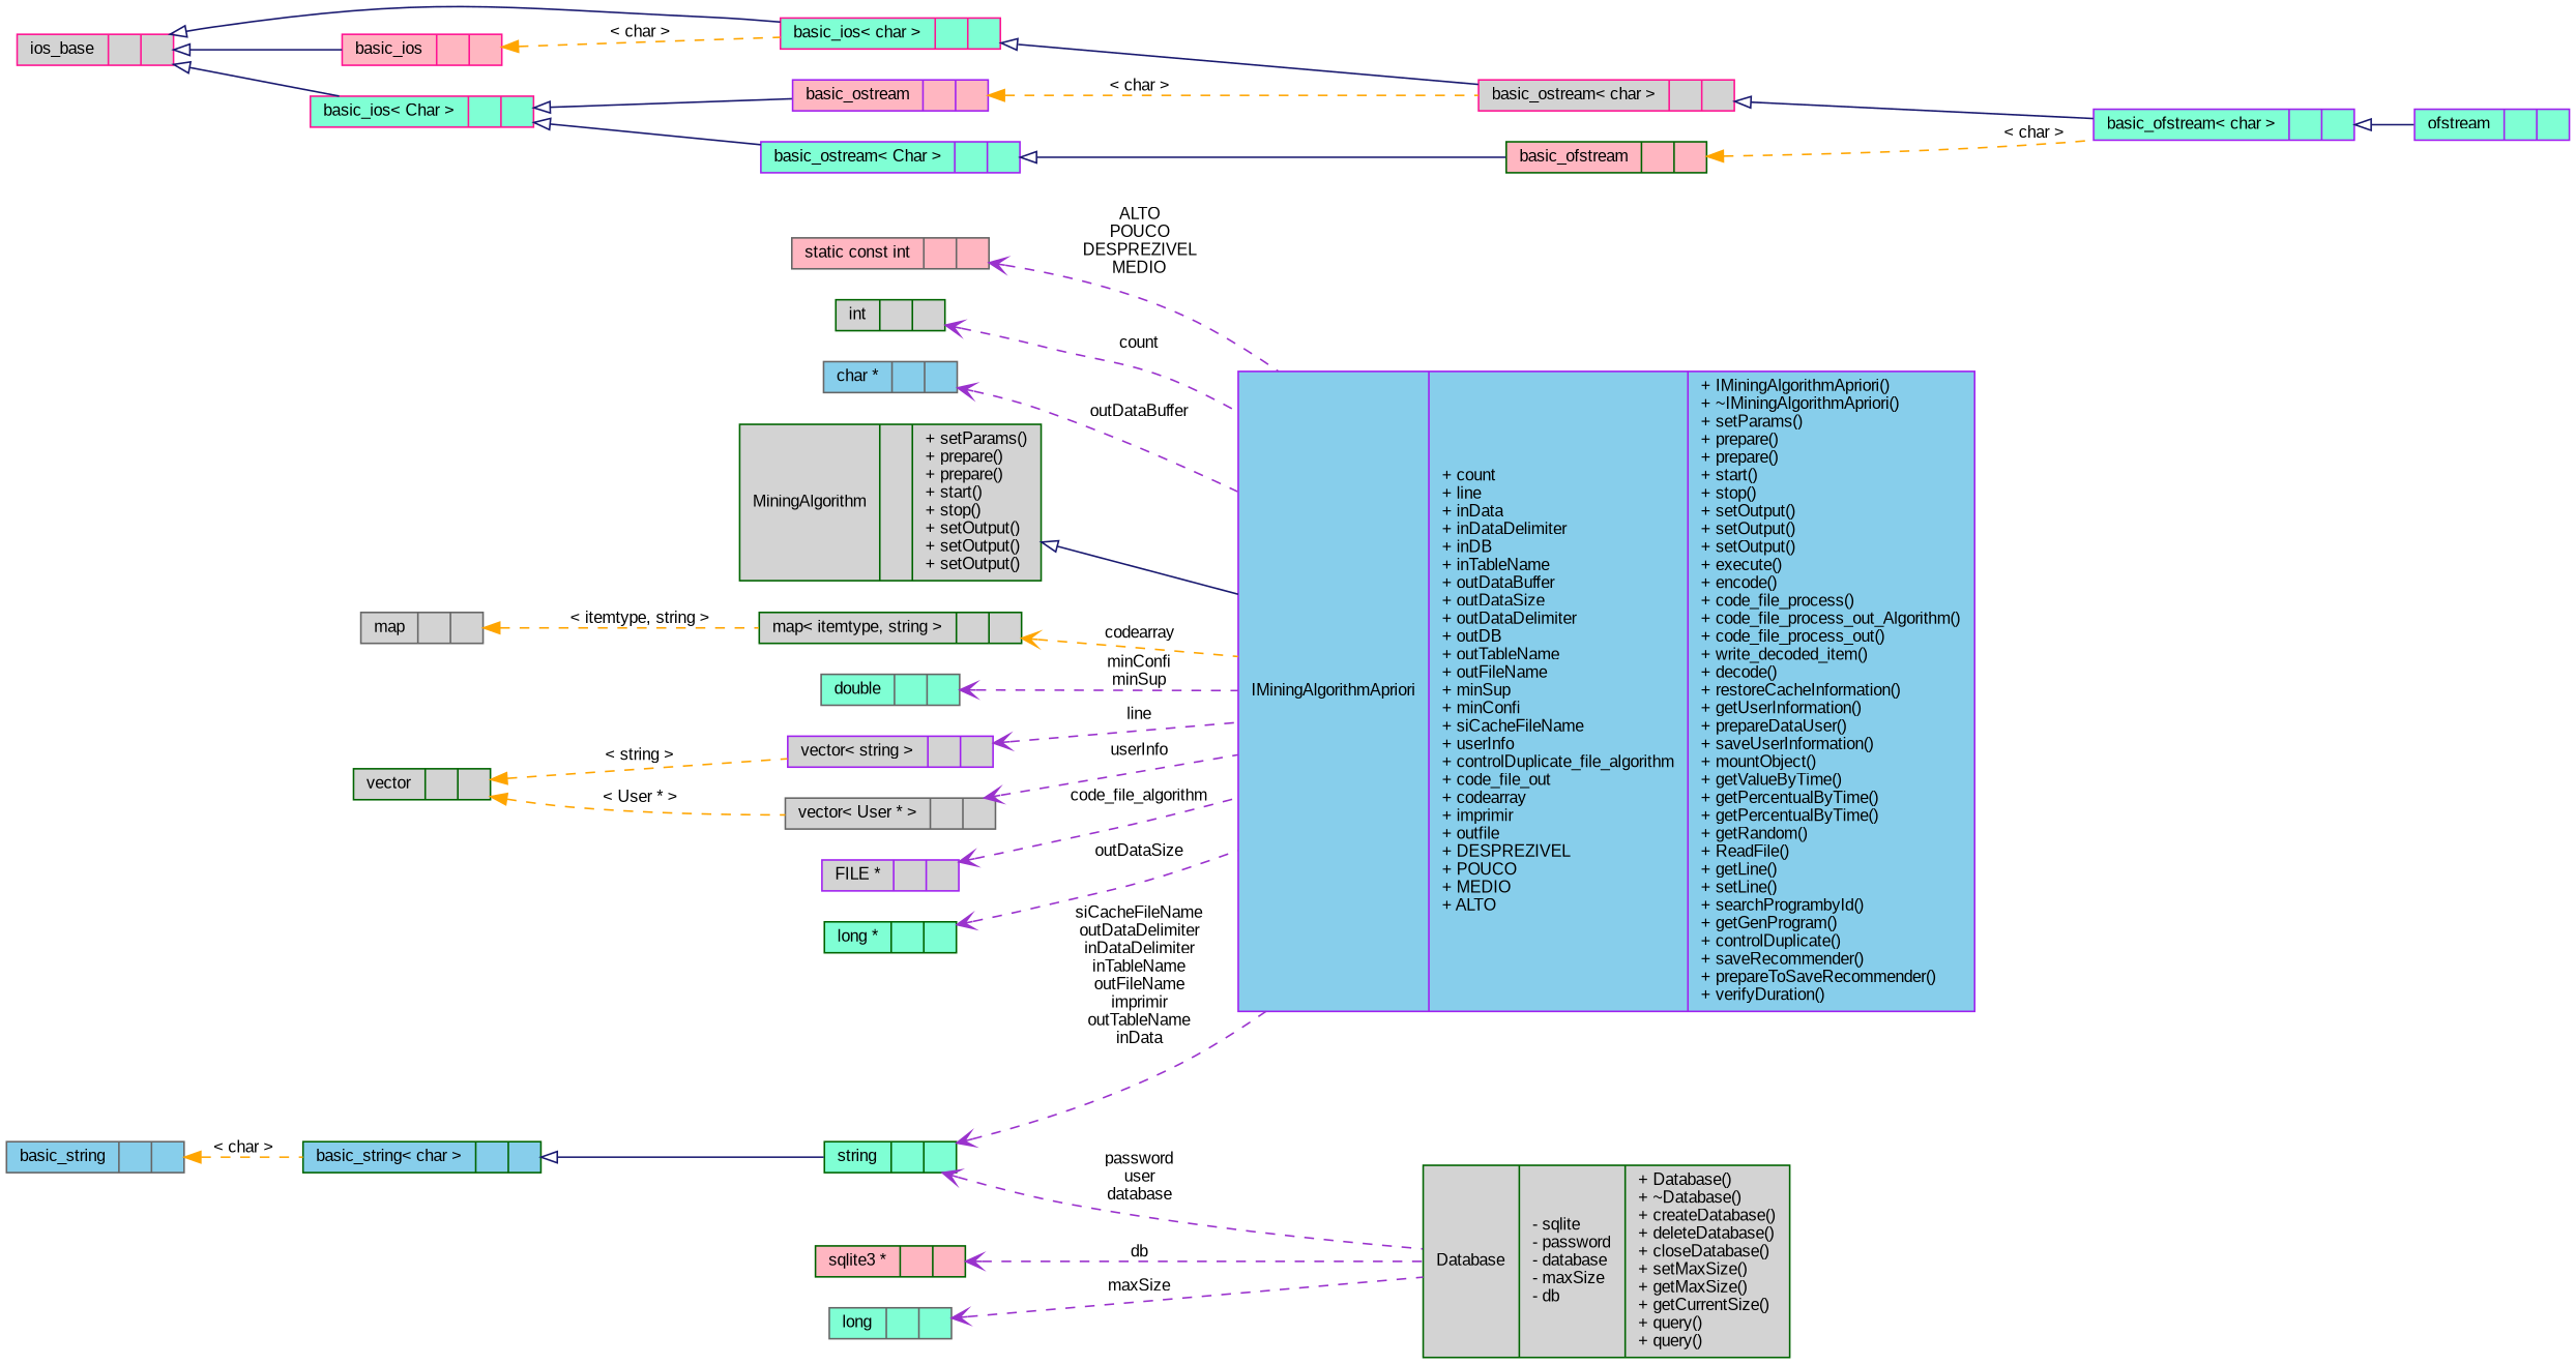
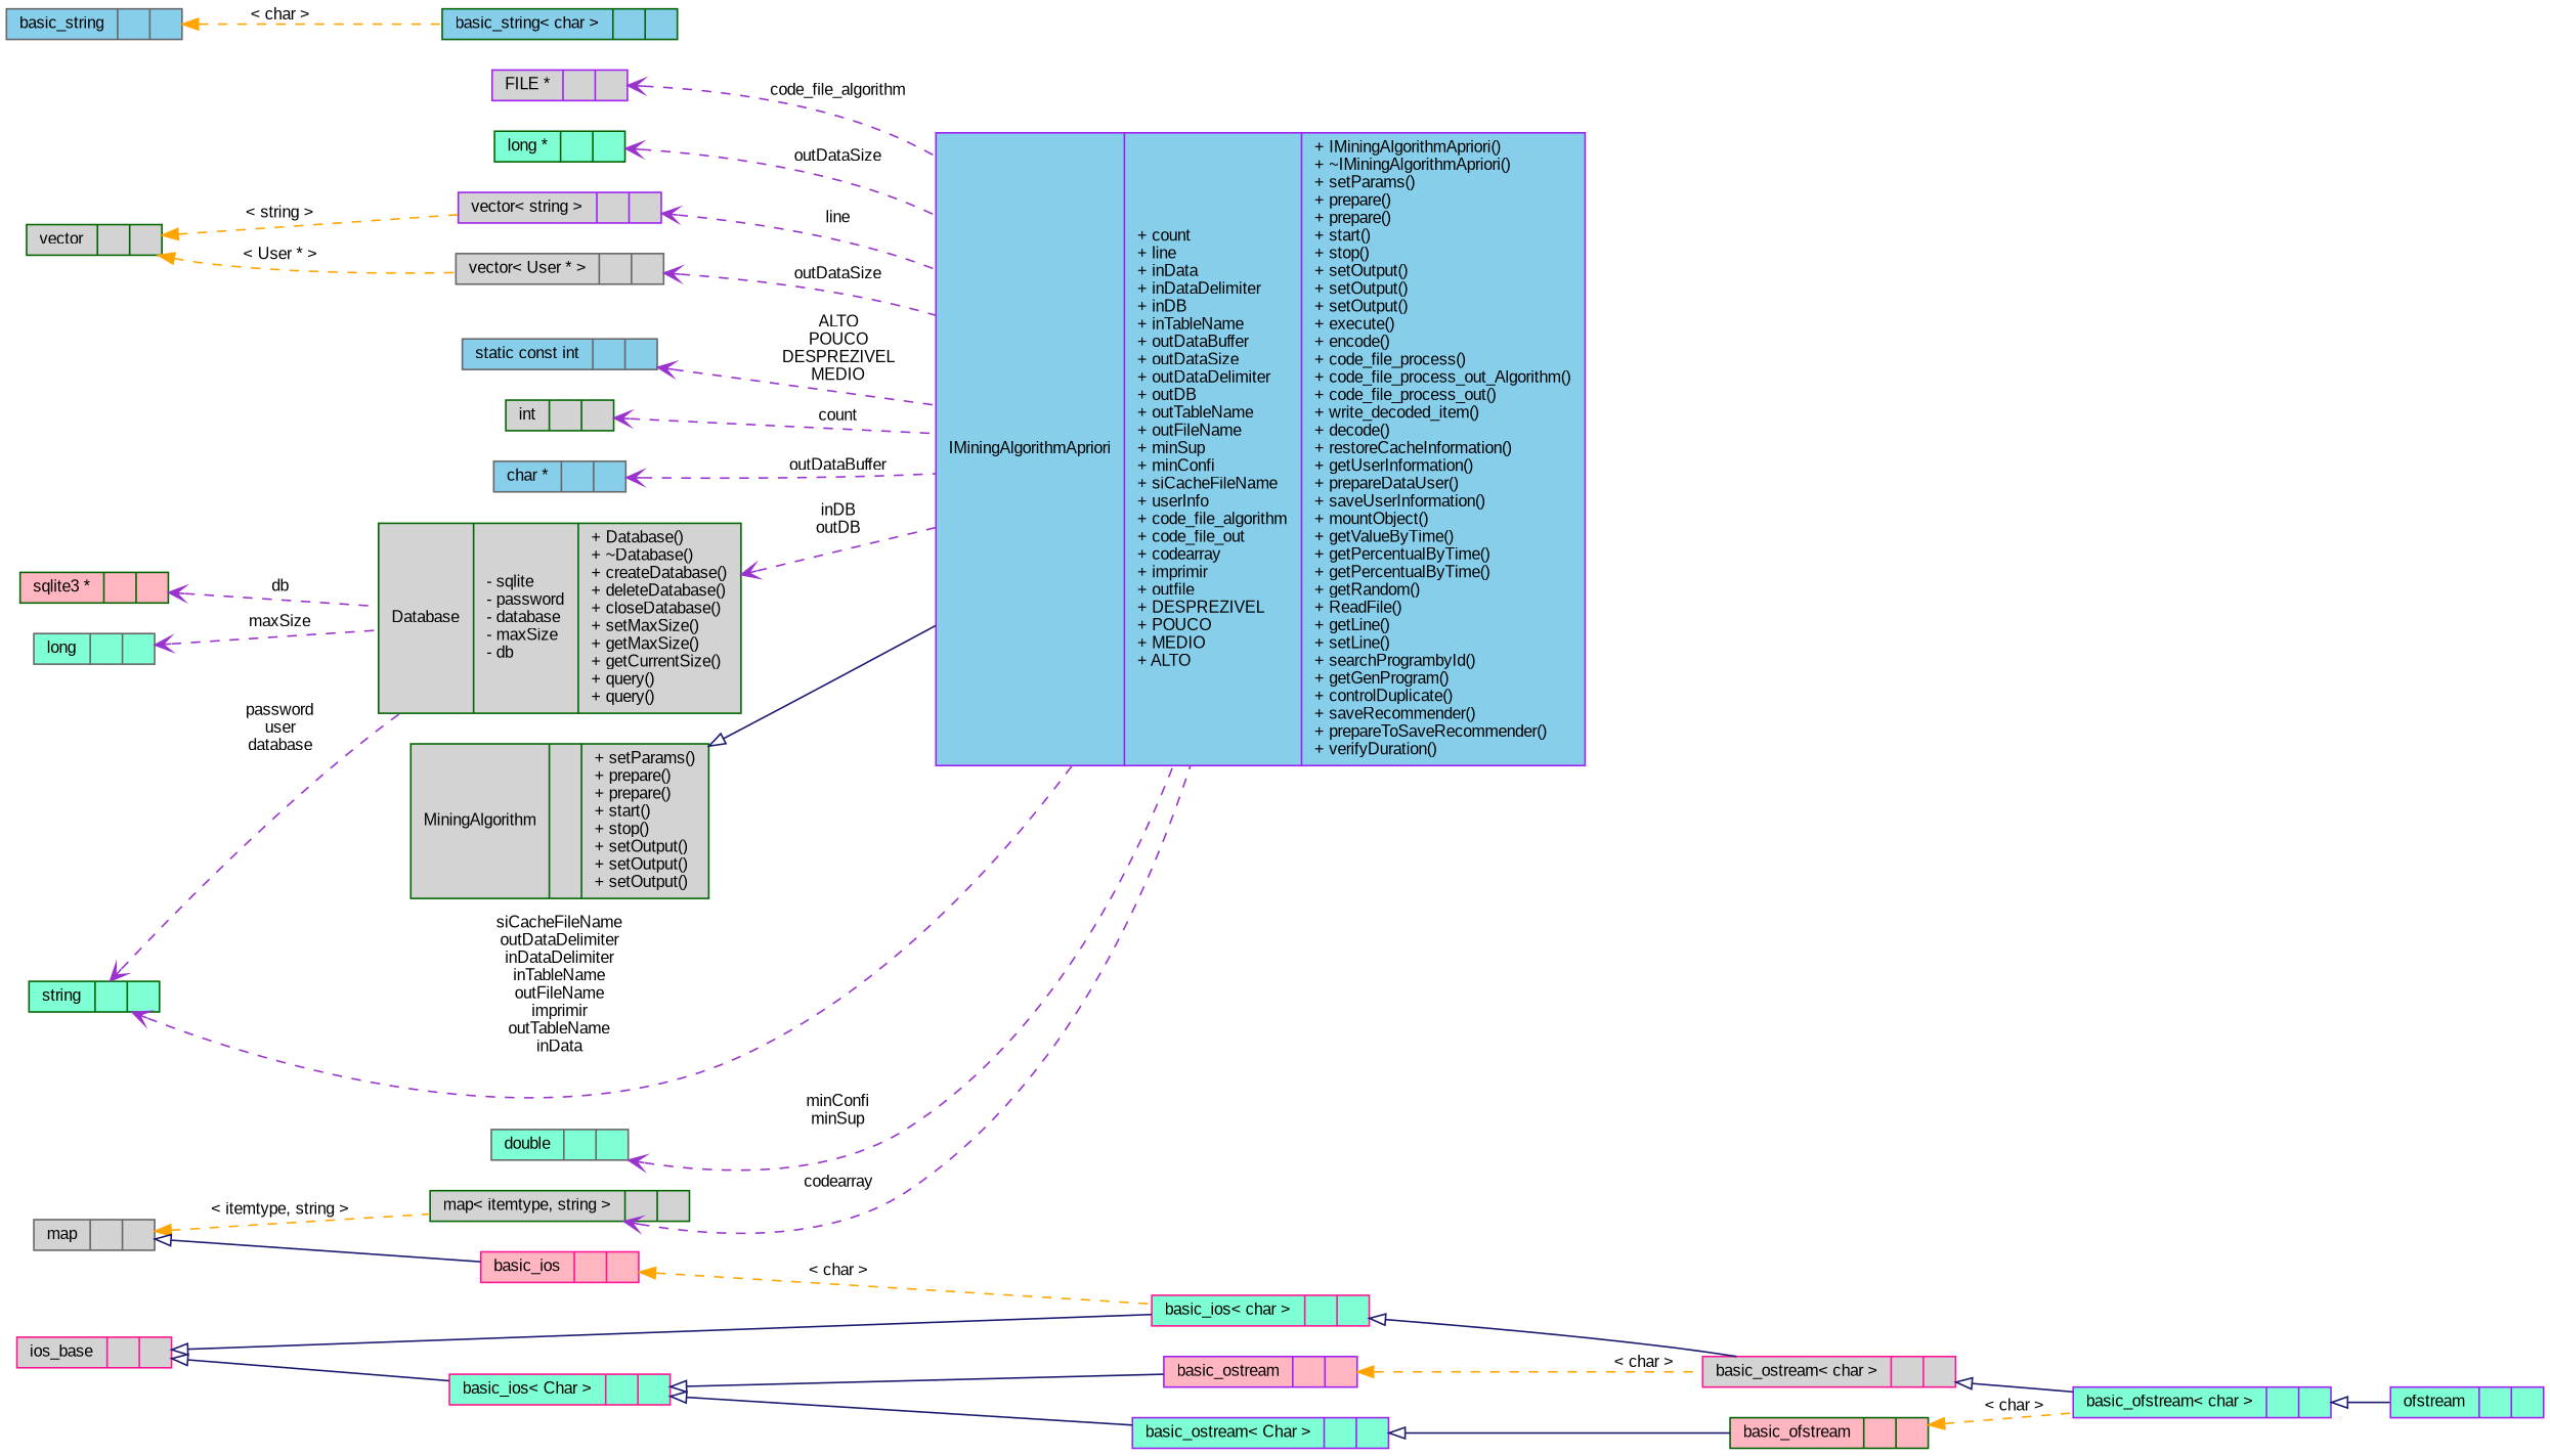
  digraph {
    fontname="Liberation Sans"
    rankdir=LR
    node [color=darkgreen fillcolor=lightgrey fontname="Liberation Sans" fontsize=10 shape=record style=filled]
    edge [arrowtail=open color=darkorchid3 dir=back fontname="Liberation Sans" fontsize=10 labelfontname="FreeSans.ttf" labelfontsize=10 style=dashed]
-   n1 [color=purple fillcolor=skyblue fontcolor=black height=0.2 label="{IMiningAlgorithmApriori\n|+ count\l+ line\l+ inData\l+ inDataDelimiter\l+ inDB\l+ inTableName\l+ outDataBuffer\l+ outDataSize\l+ outDataDelimiter\l+ outDB\l+ outTableName\l+ outFileName\l+ minSup\l+ minConfi\l+ siCacheFileName\l+ userInfo\l+ controlDuplicate_file_algorithm\l+ code_file_out\l+ codearray\l+ imprimir\l+ outfile\l+ DESPREZIVEL\l+ POUCO\l+ MEDIO\l+ ALTO\l|+ IMiningAlgorithmApriori()\l+ ~IMiningAlgorithmApriori()\l+ setParams()\l+ prepare()\l+ prepare()\l+ start()\l+ stop()\l+ setOutput()\l+ setOutput()\l+ setOutput()\l+ execute()\l+ encode()\l+ code_file_process()\l+ code_file_process_out_Algorithm()\l+ code_file_process_out()\l+ write_decoded_item()\l+ decode()\l+ restoreCacheInformation()\l+ getUserInformation()\l+ prepareDataUser()\l+ saveUserInformation()\l+ mountObject()\l+ getValueByTime()\l+ getPercentualByTime()\l+ getPercentualByTime()\l+ getRandom()\l+ ReadFile()\l+ getLine()\l+ setLine()\l+ searchProgrambyId()\l+ getGenProgram()\l+ controlDuplicate()\l+ saveRecommender()\l+ prepareToSaveRecommender()\l+ verifyDuration()\l}" width=0.4]
+   n1 [color=purple fillcolor=skyblue fontcolor=black height=0.2 label="{IMiningAlgorithmApriori\n|+ count\l+ line\l+ inData\l+ inDataDelimiter\l+ inDB\l+ inTableName\l+ outDataBuffer\l+ outDataSize\l+ outDataDelimiter\l+ outDB\l+ outTableName\l+ outFileName\l+ minSup\l+ minConfi\l+ siCacheFileName\l+ userInfo\l+ code_file_algorithm\l+ code_file_out\l+ codearray\l+ imprimir\l+ outfile\l+ DESPREZIVEL\l+ POUCO\l+ MEDIO\l+ ALTO\l|+ IMiningAlgorithmApriori()\l+ ~IMiningAlgorithmApriori()\l+ setParams()\l+ prepare()\l+ prepare()\l+ start()\l+ stop()\l+ setOutput()\l+ setOutput()\l+ setOutput()\l+ execute()\l+ encode()\l+ code_file_process()\l+ code_file_process_out_Algorithm()\l+ code_file_process_out()\l+ write_decoded_item()\l+ decode()\l+ restoreCacheInformation()\l+ getUserInformation()\l+ prepareDataUser()\l+ saveUserInformation()\l+ mountObject()\l+ getValueByTime()\l+ getPercentualByTime()\l+ getPercentualByTime()\l+ getRandom()\l+ ReadFile()\l+ getLine()\l+ setLine()\l+ searchProgrambyId()\l+ getGenProgram()\l+ controlDuplicate()\l+ saveRecommender()\l+ prepareToSaveRecommender()\l+ verifyDuration()\l}" width=0.4]
    n2 [height=0.2 label="{MiningAlgorithm\n||+ setParams()\l+ prepare()\l+ prepare()\l+ start()\l+ stop()\l+ setOutput()\l+ setOutput()\l+ setOutput()\l}" width=0.4]
    n3 [height=0.2 label="{map\< itemtype, string \>\n||}" width=0.4]
    n4 [color=gray40 height=0.2 label="{map\n||}" width=0.4]
    n5 [color=gray40 fillcolor=aquamarine height=0.2 label="{double\n||}" width=0.4]
    n6 [color=purple height=0.2 label="{vector\< string \>\n||}" width=0.4]
    n7 [height=0.2 label="{vector\n||}" width=0.4]
    n8 [color=gray40 height=0.2 label="{vector\< User * \>\n||}" width=0.4]
    n9 [color=purple height=0.2 label="{FILE *\n||}" width=0.4]
    n10 [fillcolor=aquamarine height=0.2 label="{long *\n||}" width=0.4]
    n11 [height=0.2 label="{Database\n|- sqlite\l- password\l- database\l- maxSize\l- db\l|+ Database()\l+ ~Database()\l+ createDatabase()\l+ deleteDatabase()\l+ closeDatabase()\l+ setMaxSize()\l+ getMaxSize()\l+ getCurrentSize()\l+ query()\l+ query()\l}" width=0.4]
    n12 [fillcolor=aquamarine height=0.2 label="{string\n||}" width=0.4]
    n13 [fillcolor=skyblue height=0.2 label="{basic_string\< char \>\n||}" width=0.4]
    n14 [color=gray40 fillcolor=skyblue height=0.2 label="{basic_string\n||}" width=0.4]
    n15 [fillcolor=lightpink height=0.2 label="{sqlite3 *\n||}" width=0.4]
    n16 [color=gray40 fillcolor=aquamarine height=0.2 label="{long\n||}" width=0.4]
-   n17 [color=gray40 fillcolor=lightpink height=0.2 label="{static const int\n||}" width=0.4]
+   n17 [color=gray40 fillcolor=skyblue height=0.2 label="{static const int\n||}" width=0.4]
    n18 [height=0.2 label="{int\n||}" width=0.4]
    n19 [color=purple fillcolor=aquamarine height=0.2 label="{ofstream\n||}" width=0.4]
    n20 [color=purple fillcolor=aquamarine height=0.2 label="{basic_ofstream\< char \>\n||}" width=0.4]
    n21 [color=deeppink height=0.2 label="{basic_ostream\< char \>\n||}" width=0.4]
    n22 [color=deeppink fillcolor=aquamarine height=0.2 label="{basic_ios\< char \>\n||}" width=0.4]
    n23 [color=deeppink height=0.2 label="{ios_base\n||}" width=0.4]
    n24 [color=deeppink fillcolor=lightpink height=0.2 label="{basic_ios\n||}" width=0.4]
    n25 [color=deeppink fillcolor=aquamarine height=0.2 label="{basic_ios\< Char \>\n||}" width=0.4]
    n26 [color=purple fillcolor=lightpink height=0.2 label="{basic_ostream\n||}" width=0.4]
    n27 [color=purple fillcolor=aquamarine height=0.2 label="{basic_ostream\< Char \>\n||}" width=0.4]
    n28 [fillcolor=lightpink height=0.2 label="{basic_ofstream\n||}" width=0.4]
    n29 [color=gray40 fillcolor=skyblue height=0.2 label="{char *\n||}" width=0.4]
    n2 -> n1 [arrowtail=empty color=midnightblue style=solid]
-   n3 -> n1 [color=orange label=codearray]
+   n3 -> n1 [label=codearray]
    n4 -> n3 [color=orange label="\< itemtype, string \>" arrowtail=""]
    n5 -> n1 [label="minConfi\nminSup"]
    n6 -> n1 [label=line]
    n7 -> n6 [color=orange label="\< string \>" arrowtail=""]
    n7 -> n8 [color=orange label="\< User * \>" arrowtail=""]
-   n8 -> n1 [label=userInfo]
+   n8 -> n1 [label=outDataSize]
    n9 -> n1 [label=code_file_algorithm]
    n10 -> n1 [label=outDataSize]
+   n11 -> n1 [label="inDB\noutDB"]
    n12 -> n1 [label="siCacheFileName\noutDataDelimiter\ninDataDelimiter\ninTableName\noutFileName\nimprimir\noutTableName\ninData"]
    n12 -> n11 [label="password\nuser\ndatabase"]
-   n13 -> n12 [arrowtail=empty color=midnightblue style=solid]
    n14 -> n13 [color=orange label="\< char \>" arrowtail=""]
    n15 -> n11 [label=db]
    n16 -> n11 [label=maxSize]
    n17 -> n1 [label="ALTO\nPOUCO\nDESPREZIVEL\nMEDIO"]
    n18 -> n1 [label=count]
    n20 -> n19 [arrowtail=empty color=midnightblue style=solid]
    n21 -> n20 [arrowtail=empty color=midnightblue style=solid]
    n22 -> n21 [arrowtail=empty color=midnightblue style=solid]
    n23 -> n22 [arrowtail=empty color=midnightblue style=solid]
-   n23 -> n24 [arrowtail=empty color=midnightblue style=solid]
+   n4 -> n24 [arrowtail=empty color=midnightblue style=solid]
    n23 -> n25 [arrowtail=empty color=midnightblue style=solid]
    n24 -> n22 [color=orange label="\< char \>" arrowtail=""]
    n25 -> n26 [arrowtail=empty color=midnightblue style=solid]
    n25 -> n27 [arrowtail=empty color=midnightblue style=solid]
    n26 -> n21 [color=orange label="\< char \>" arrowtail=""]
    n27 -> n28 [arrowtail=empty color=midnightblue style=solid]
    n28 -> n20 [color=orange label="\< char \>" arrowtail=""]
    n29 -> n1 [label=outDataBuffer]
  }
